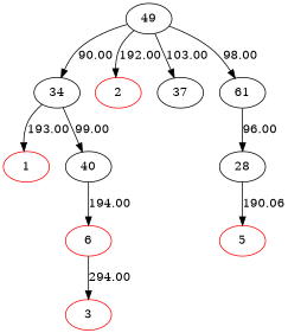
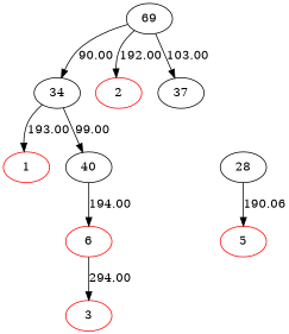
  digraph {
    node [color=black]
    n1 [color=red label=6]
    3 [color=red]
    34
    1 [color=red]
    40
-   69 [label=49]
+   69
    2 [color=red]
    37
-   61
    28
    5 [color=red]
    n1 -> 3 [label=294.00]
    34 -> 1 [label=193.00]
    34 -> 40 [label=99.00]
    40 -> n1 [label=194.00]
    69 -> 34 [label=90.00]
    69 -> 2 [label=192.00]
    69 -> 37 [label=103.00]
-   69 -> 61 [label=98.00]
-   61 -> 28 [label=96.00]
    28 -> 5 [label=190.06]
  }
